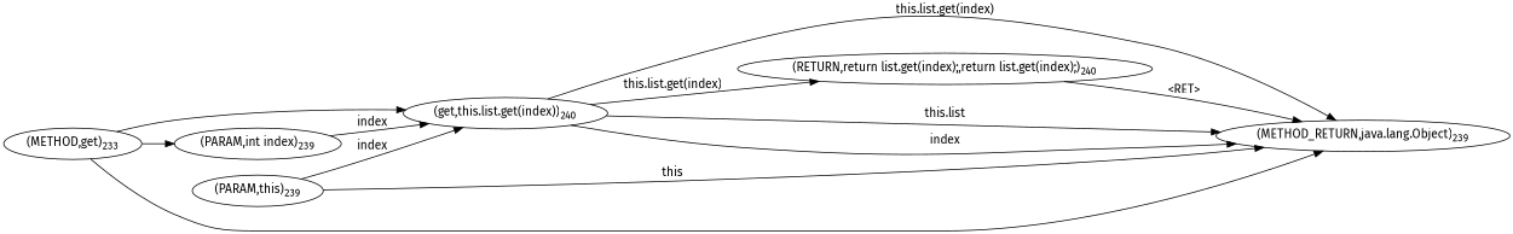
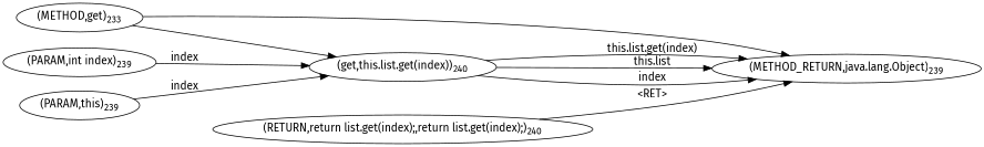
  digraph {
    fontname="Fira Sans"
    rankdir=LR
    node [fontname="Fira Sans"]
    edge [fontname="Fira Sans"]
    n1 [label=<(METHOD,get)<SUB>233</SUB>>]
    n2 [label=<(PARAM,int index)<SUB>239</SUB>>]
    n3 [label=<(get,this.list.get(index))<SUB>240</SUB>>]
    n4 [label=<(METHOD_RETURN,java.lang.Object)<SUB>239</SUB>>]
    n5 [label=<(PARAM,this)<SUB>239</SUB>>]
    n6 [label=<(RETURN,return list.get(index);,return list.get(index);)<SUB>240</SUB>>]
-   n1 -> n2
    n1 -> n3
    n1 -> n4
    n2 -> n3 [label=index]
    n3 -> n4 [label="this.list"]
    n3 -> n4 [label=index]
    n3 -> n4 [label="this.list.get(index)"]
-   n3 -> n6 [label="this.list.get(index)"]
    n5 -> n3 [label=index]
-   n5 -> n4 [label=this]
    n6 -> n4 [label="&lt;RET&gt;"]
  }
